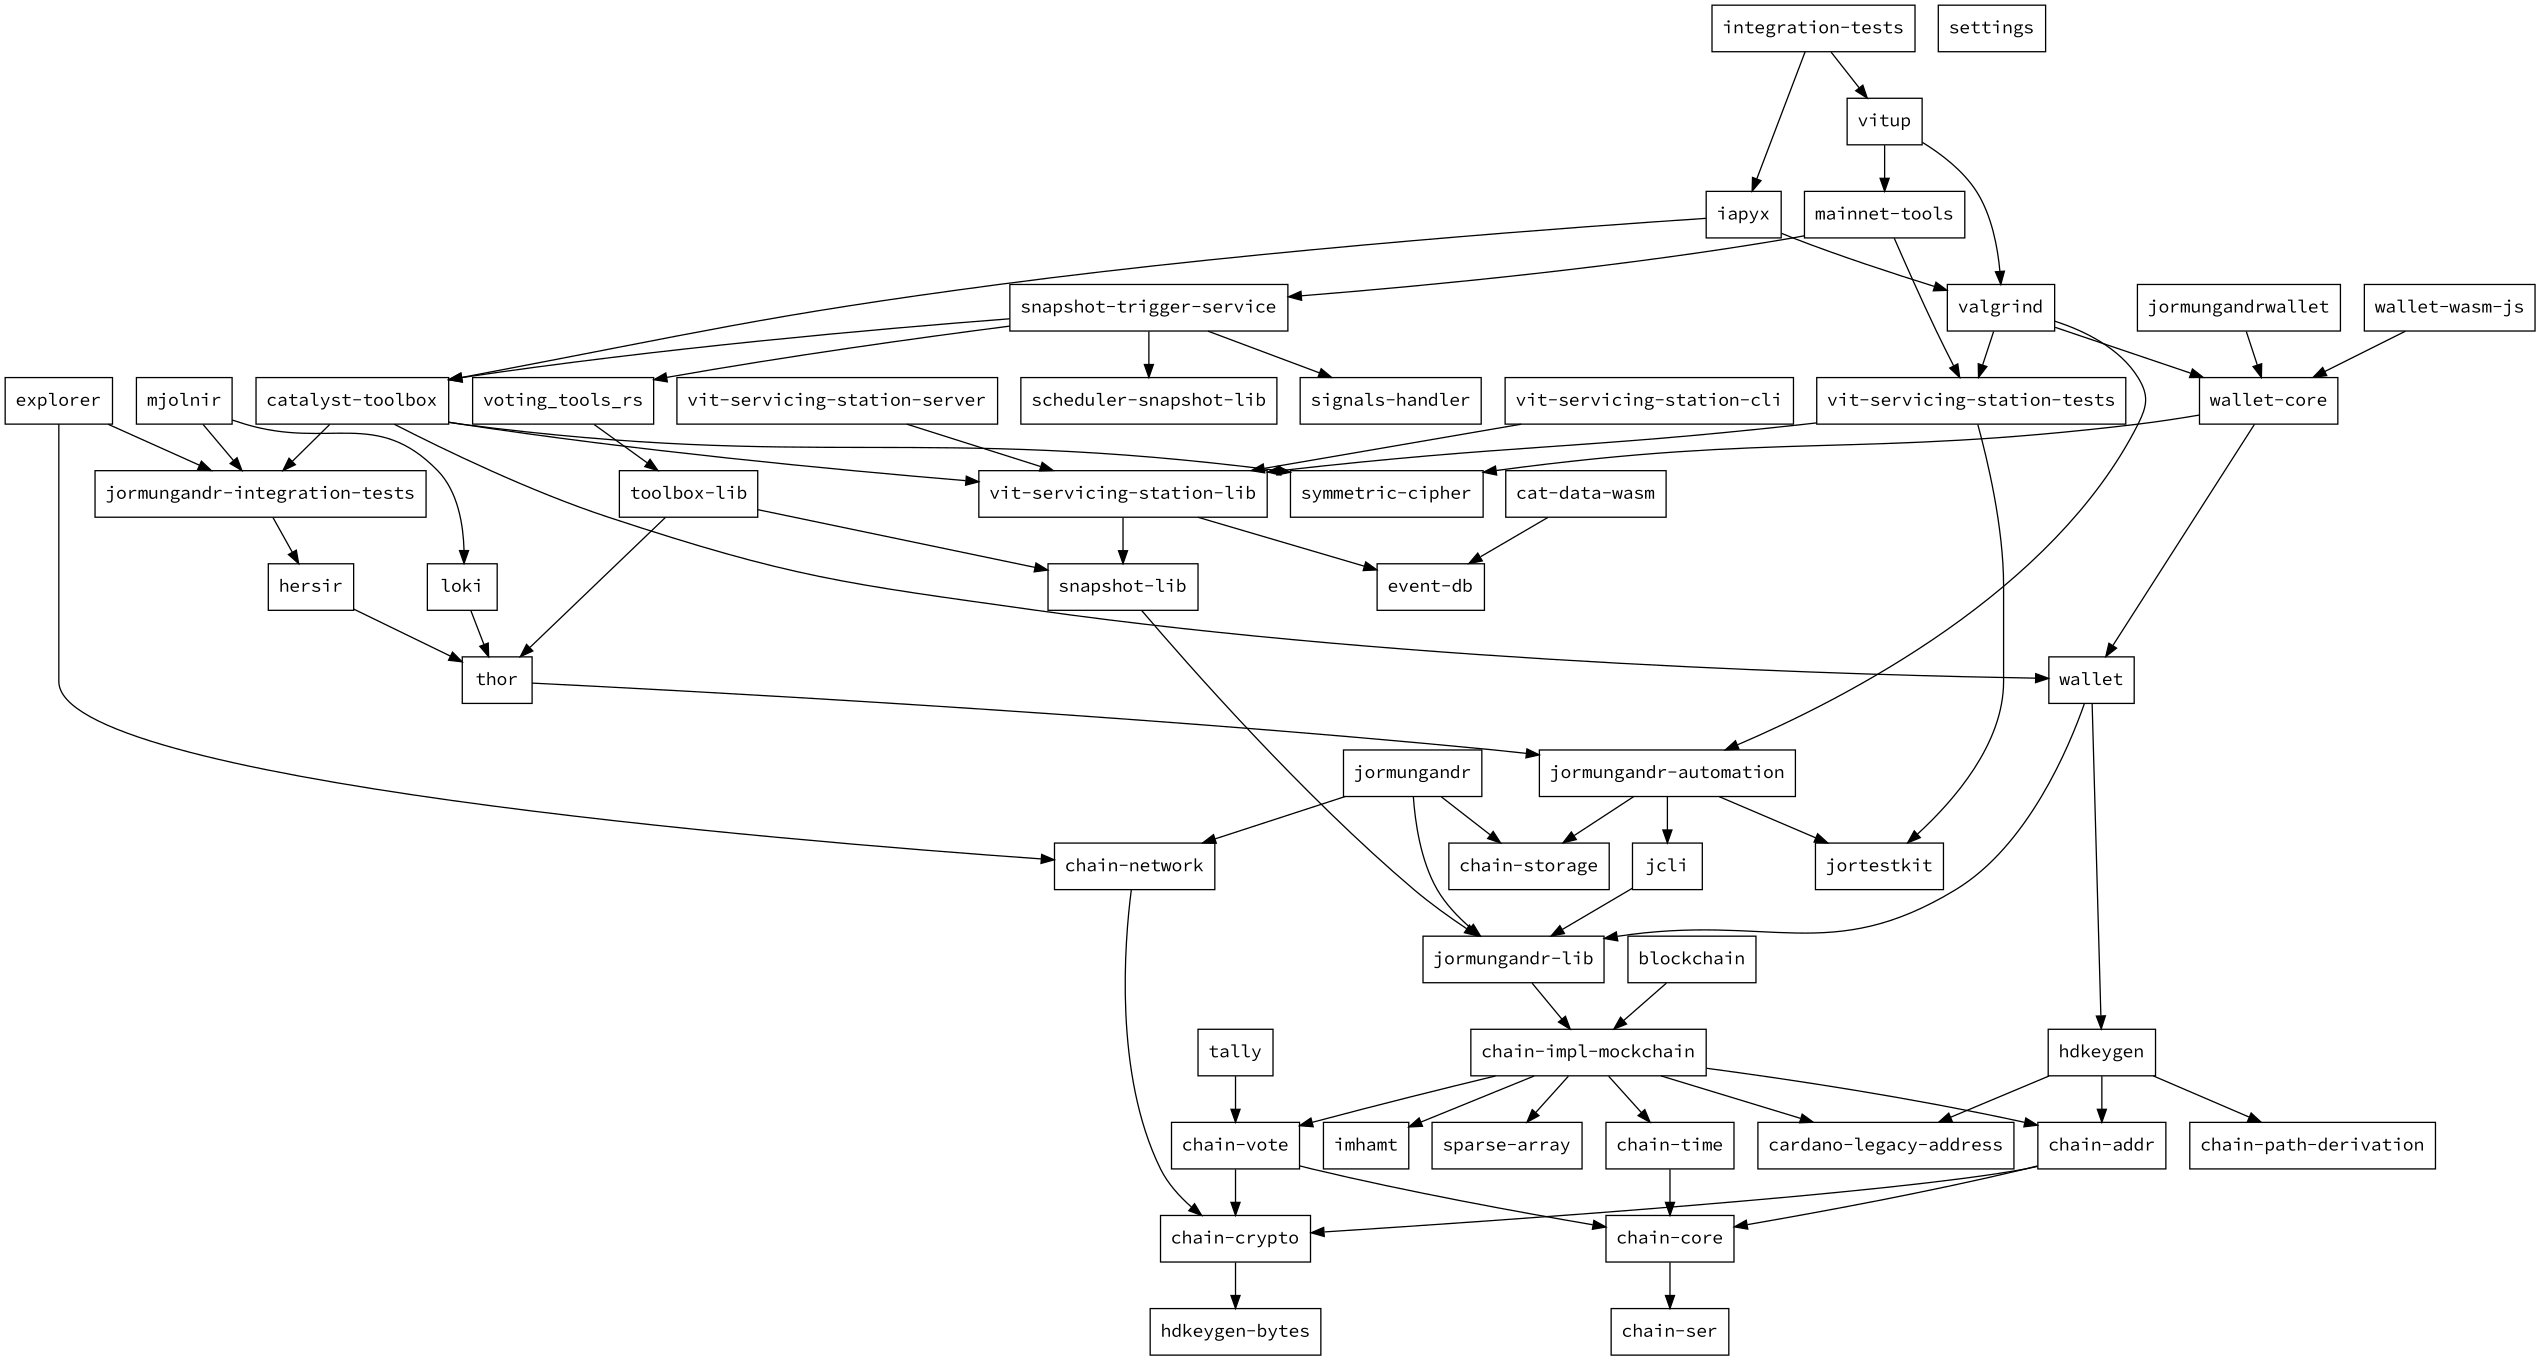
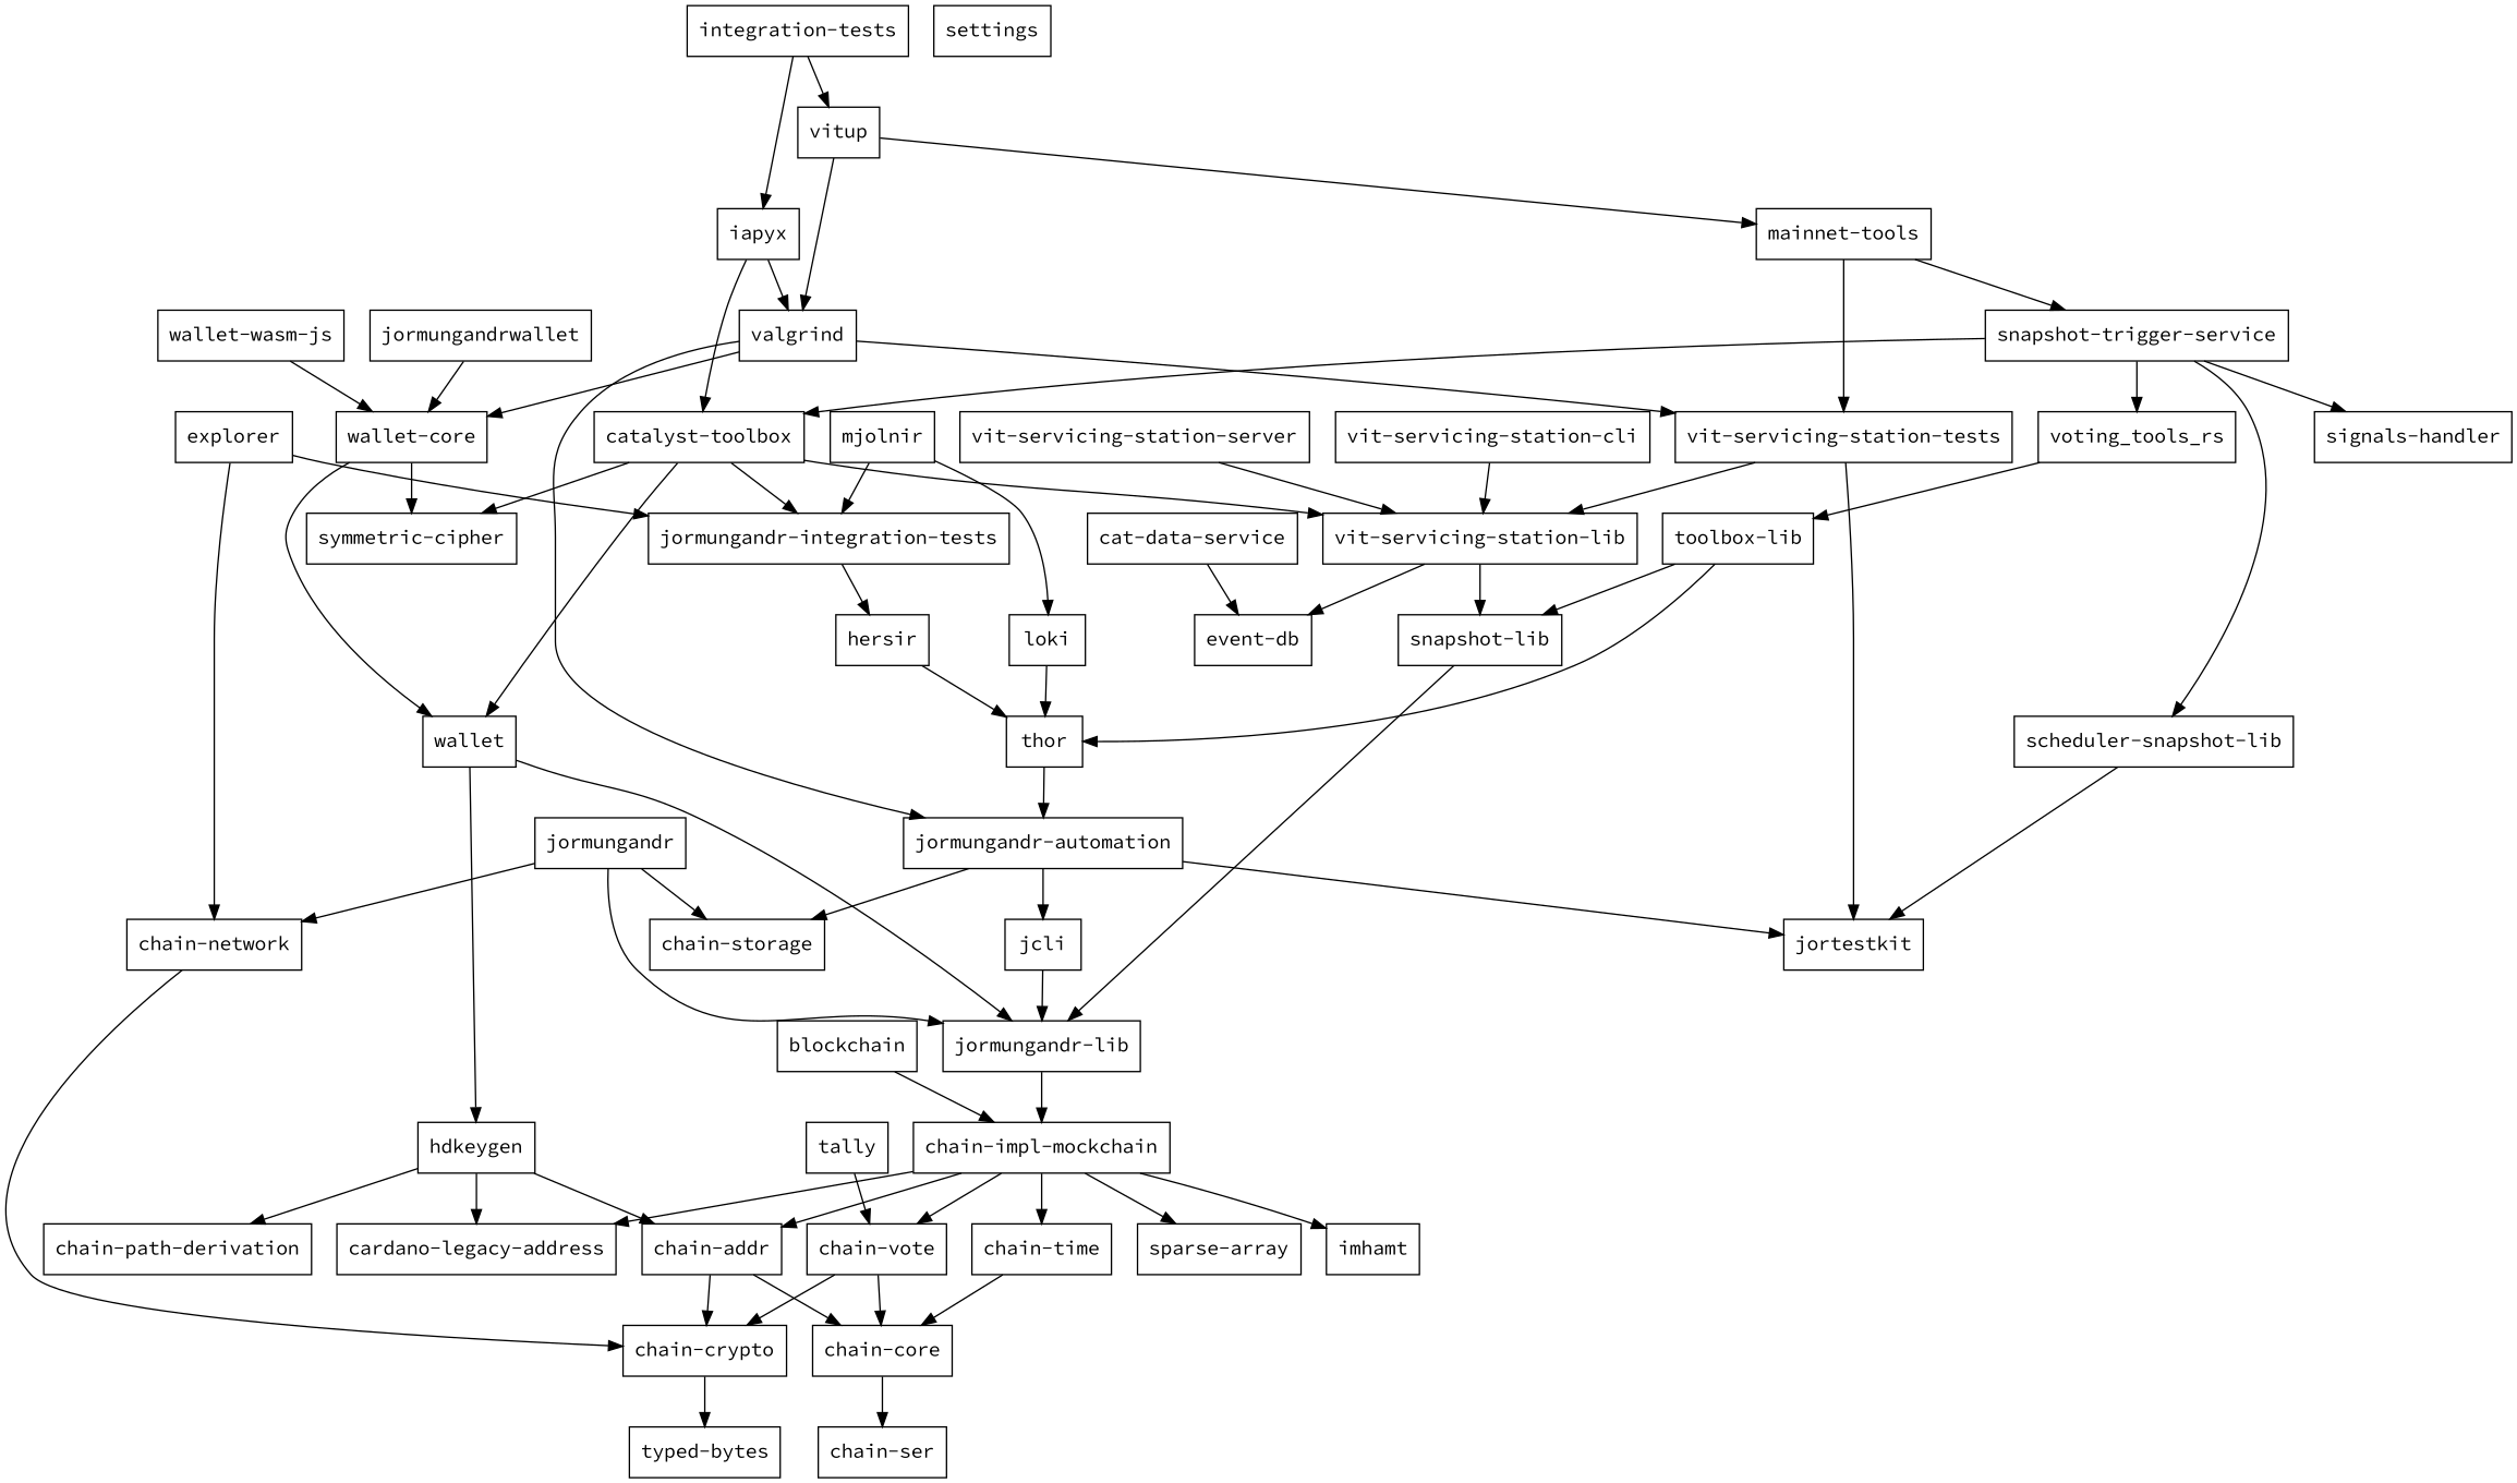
  digraph {
    fontname="Source Code Pro"
    node [fontname="Source Code Pro" shape=box]
    edge [fontname="Source Code Pro"]
    n1 [label="catalyst-toolbox"]
    n2 [label="jormungandr-integration-tests"]
    n3 [label="symmetric-cipher"]
    n4 [label="vit-servicing-station-lib"]
    n5 [label=wallet]
    n6 [label=hersir]
    n7 [label="snapshot-lib"]
    n8 [label="event-db"]
    n9 [label="jormungandr-lib"]
    n10 [label=hdkeygen]
    n11 [label="chain-addr"]
    n12 [label="chain-core"]
    n13 [label="chain-crypto"]
    n14 [label="chain-ser"]
-   n15 [label="hdkeygen-bytes"]
+   n15 [label="typed-bytes"]
    n16 [label="chain-impl-mockchain"]
    n17 [label="cardano-legacy-address"]
    n18 [label="chain-time"]
    n19 [label="chain-vote"]
    n20 [label=imhamt]
    n21 [label="sparse-array"]
    n22 [label="chain-storage"]
    n23 [label=jcli]
    n24 [label="jormungandr-automation"]
    n25 [label=jortestkit]
    n26 [label=thor]
    n27 [label=mjolnir]
    n28 [label=loki]
    n29 [label="vit-servicing-station-tests"]
    n30 [label="chain-path-derivation"]
    n31 [label="chain-network"]
    n32 [label=jormungandrwallet]
    n33 [label="wallet-core"]
    n34 [label="wallet-wasm-js"]
    n35 [label=jormungandr]
    n36 [label=explorer]
    n37 [label=settings]
    n38 [label=blockchain]
    n39 [label="vit-servicing-station-cli"]
    n40 [label="vit-servicing-station-server"]
    n41 [label=iapyx]
    n42 [label=valgrind]
    n43 [label=vitup]
    n44 [label="mainnet-tools"]
    n45 [label="snapshot-trigger-service"]
    n46 [label="toolbox-lib"]
    n47 [label="scheduler-snapshot-lib"]
    n48 [label="signals-handler"]
    n49 [label=voting_tools_rs]
    n50 [label="integration-tests"]
-   n51 [label="cat-data-wasm"]
+   n51 [label="cat-data-service"]
    n52 [label=tally]
    n1 -> n2
    n1 -> n3
    n1 -> n4
    n1 -> n5
    n2 -> n6
    n4 -> n7
    n4 -> n8
    n5 -> n9
    n5 -> n10
    n6 -> n26
    n7 -> n9
    n9 -> n16
    n10 -> n11
    n10 -> n17
    n10 -> n30
    n11 -> n12
    n11 -> n13
    n12 -> n14
    n13 -> n15
    n16 -> n11
    n16 -> n17
    n16 -> n18
    n16 -> n19
    n16 -> n20
    n16 -> n21
    n18 -> n12
    n19 -> n12
    n19 -> n13
    n23 -> n9
    n24 -> n22
    n24 -> n23
    n24 -> n25
    n26 -> n24
    n27 -> n2
    n27 -> n28
    n28 -> n26
    n29 -> n4
    n29 -> n25
    n31 -> n13
    n32 -> n33
    n33 -> n3
    n33 -> n5
    n34 -> n33
    n35 -> n9
    n35 -> n22
    n35 -> n31
    n36 -> n2
    n36 -> n31
    n38 -> n16
    n39 -> n4
    n40 -> n4
    n41 -> n1
    n41 -> n42
    n42 -> n24
    n42 -> n29
    n42 -> n33
    n43 -> n42
    n43 -> n44
    n44 -> n29
    n44 -> n45
    n45 -> n1
    n45 -> n47
    n45 -> n48
    n45 -> n49
    n46 -> n7
    n46 -> n26
+   n47 -> n25
    n49 -> n46
    n50 -> n41
    n50 -> n43
    n51 -> n8
    n52 -> n19
  }
